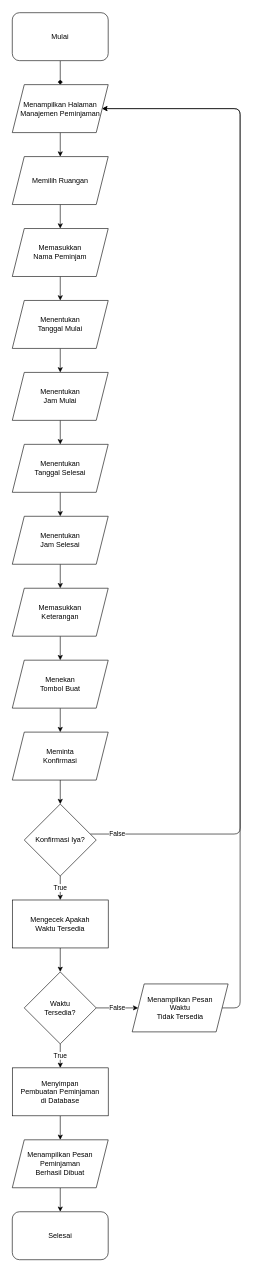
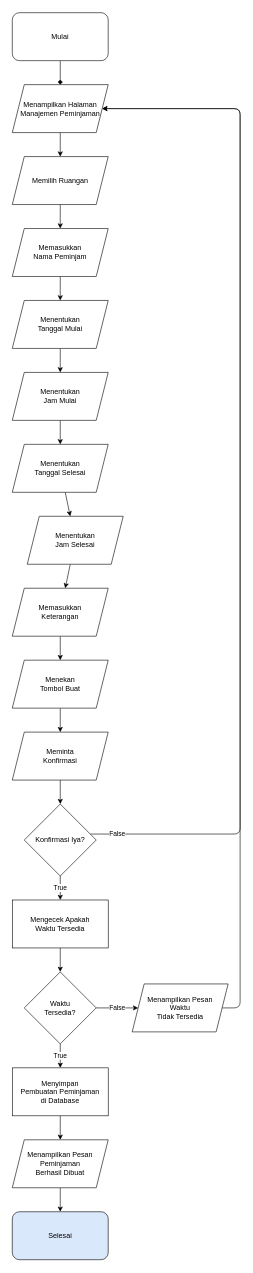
  <mxCell id="0" />
  <mxCell id="1" parent="0" />
  <mxCell id="2" style="edgeStyle=orthogonalEdgeStyle;html=1;entryX=0.5;entryY=0;entryDx=0;entryDy=0;endArrow=diamond;" parent="1" source="3" target="5" edge="1"><mxGeometry relative="1" as="geometry" /></mxCell>
  <mxCell id="3" value="Mulai" style="rounded=1;whiteSpace=wrap;html=1;" parent="1" vertex="1"><mxGeometry x="20" y="20" width="160" height="80" as="geometry" /></mxCell>
  <mxCell id="4" value="" style="edgeStyle=none;html=1;" parent="1" source="5" target="33" edge="1"><mxGeometry relative="1" as="geometry" /></mxCell>
  <mxCell id="5" value="Menampilkan Halaman&lt;br&gt;Manajemen Peminjaman" style="shape=parallelogram;perimeter=parallelogramPerimeter;whiteSpace=wrap;html=1;fixedSize=1;" parent="1" vertex="1"><mxGeometry x="20" y="140" width="160" height="80" as="geometry" /></mxCell>
  <mxCell id="6" style="edgeStyle=orthogonalEdgeStyle;html=1;entryX=0.5;entryY=0;entryDx=0;entryDy=0;" parent="1" source="7" target="9" edge="1"><mxGeometry relative="1" as="geometry" /></mxCell>
  <mxCell id="7" value="Memasukkan&lt;br&gt;Nama Peminjam" style="shape=parallelogram;perimeter=parallelogramPerimeter;whiteSpace=wrap;html=1;fixedSize=1;" parent="1" vertex="1"><mxGeometry x="20" y="380" width="160" height="80" as="geometry" /></mxCell>
  <mxCell id="8" value="" style="edgeStyle=none;html=1;" edge="1" parent="1" source="9" target="37"><mxGeometry relative="1" as="geometry" /></mxCell>
  <mxCell id="9" value="Menentukan&lt;br&gt;Tanggal Mulai" style="shape=parallelogram;perimeter=parallelogramPerimeter;whiteSpace=wrap;html=1;fixedSize=1;" parent="1" vertex="1"><mxGeometry x="20" y="500" width="160" height="80" as="geometry" /></mxCell>
  <mxCell id="10" value="" style="edgeStyle=orthogonalEdgeStyle;html=1;" parent="1" source="11" target="13" edge="1"><mxGeometry relative="1" as="geometry" /></mxCell>
  <mxCell id="11" value="Menekan&lt;br&gt;Tombol Buat" style="shape=parallelogram;perimeter=parallelogramPerimeter;whiteSpace=wrap;html=1;fixedSize=1;" parent="1" vertex="1"><mxGeometry x="20" y="1100" width="160" height="80" as="geometry" /></mxCell>
  <mxCell id="12" value="" style="edgeStyle=orthogonalEdgeStyle;html=1;" parent="1" source="13" target="17" edge="1"><mxGeometry relative="1" as="geometry" /></mxCell>
  <mxCell id="13" value="Meminta&lt;br&gt;Konfirmasi" style="shape=parallelogram;perimeter=parallelogramPerimeter;whiteSpace=wrap;html=1;fixedSize=1;" parent="1" vertex="1"><mxGeometry x="20" y="1220" width="160" height="80" as="geometry" /></mxCell>
  <mxCell id="14" value="True" style="edgeStyle=orthogonalEdgeStyle;html=1;" parent="1" source="17" target="19" edge="1"><mxGeometry relative="1" as="geometry" /></mxCell>
  <mxCell id="15" style="edgeStyle=orthogonalEdgeStyle;html=1;entryX=1;entryY=0.5;entryDx=0;entryDy=0;" parent="1" source="17" target="5" edge="1"><mxGeometry relative="1" as="geometry"><Array as="points"><mxPoint x="400" y="1390" /><mxPoint x="400" y="180" /></Array></mxGeometry></mxCell>
  <mxCell id="16" value="False" style="edgeLabel;html=1;align=center;verticalAlign=middle;resizable=0;points=[];" parent="15" vertex="1" connectable="0"><mxGeometry x="-0.948" y="2" relative="1" as="geometry"><mxPoint as="offset" /></mxGeometry></mxCell>
  <mxCell id="17" value="Konfirmasi Iya?" style="rhombus;whiteSpace=wrap;html=1;" parent="1" vertex="1"><mxGeometry x="40" y="1340" width="120" height="120" as="geometry" /></mxCell>
  <mxCell id="18" value="" style="edgeStyle=orthogonalEdgeStyle;html=1;" parent="1" source="19" target="22" edge="1"><mxGeometry relative="1" as="geometry" /></mxCell>
  <mxCell id="19" value="Mengecek Apakah&lt;br&gt;Waktu Tersedia" style="rounded=0;whiteSpace=wrap;html=1;" parent="1" vertex="1"><mxGeometry x="20" y="1500" width="160" height="80" as="geometry" /></mxCell>
  <mxCell id="20" value="False" style="edgeStyle=orthogonalEdgeStyle;html=1;entryX=0;entryY=0.5;entryDx=0;entryDy=0;" parent="1" source="22" target="24" edge="1"><mxGeometry relative="1" as="geometry" /></mxCell>
  <mxCell id="21" value="True" style="edgeStyle=orthogonalEdgeStyle;html=1;entryX=0.5;entryY=0;entryDx=0;entryDy=0;" parent="1" source="22" target="26" edge="1"><mxGeometry relative="1" as="geometry"><mxPoint x="100" y="1780" as="targetPoint" /></mxGeometry></mxCell>
  <mxCell id="22" value="Waktu&lt;br&gt;Tersedia?" style="rhombus;whiteSpace=wrap;html=1;" parent="1" vertex="1"><mxGeometry x="40" y="1620" width="120" height="120" as="geometry" /></mxCell>
  <mxCell id="23" style="edgeStyle=orthogonalEdgeStyle;html=1;entryX=1;entryY=0.5;entryDx=0;entryDy=0;" parent="1" source="24" target="5" edge="1"><mxGeometry relative="1" as="geometry"><Array as="points"><mxPoint x="400" y="1680" /><mxPoint x="400" y="180" /></Array></mxGeometry></mxCell>
  <mxCell id="24" value="Menampilkan Pesan&lt;br&gt;Waktu&lt;br&gt;Tidak Tersedia" style="shape=parallelogram;perimeter=parallelogramPerimeter;whiteSpace=wrap;html=1;fixedSize=1;" parent="1" vertex="1"><mxGeometry x="220" y="1640" width="160" height="80" as="geometry" /></mxCell>
  <mxCell id="25" value="" style="edgeStyle=orthogonalEdgeStyle;html=1;" parent="1" source="26" target="28" edge="1"><mxGeometry relative="1" as="geometry" /></mxCell>
  <mxCell id="26" value="Menyimpan&lt;br&gt;Pembuatan Peminjaman&lt;br&gt;di Database" style="rounded=0;whiteSpace=wrap;html=1;" parent="1" vertex="1"><mxGeometry x="20" y="1780" width="160" height="80" as="geometry" /></mxCell>
  <mxCell id="27" value="" style="edgeStyle=orthogonalEdgeStyle;html=1;" parent="1" source="28" target="29" edge="1"><mxGeometry relative="1" as="geometry" /></mxCell>
  <mxCell id="28" value="Menampilkan Pesan&lt;br&gt;Peminjaman&lt;br&gt;Berhasil Dibuat" style="shape=parallelogram;perimeter=parallelogramPerimeter;whiteSpace=wrap;html=1;fixedSize=1;" parent="1" vertex="1"><mxGeometry x="20" y="1900" width="160" height="80" as="geometry" /></mxCell>
- <mxCell id="29" value="Selesai" style="rounded=1;whiteSpace=wrap;html=1;" parent="1" vertex="1"><mxGeometry x="20" y="2020" width="160" height="80" as="geometry" /></mxCell>
+ <mxCell id="29" value="Selesai" style="rounded=1;whiteSpace=wrap;html=1;fillColor=#dae8fc;" parent="1" vertex="1"><mxGeometry x="20" y="2020" width="160" height="80" as="geometry" /></mxCell>
  <mxCell id="30" value="" style="edgeStyle=none;html=1;" edge="1" parent="1" source="31" target="39"><mxGeometry relative="1" as="geometry" /></mxCell>
  <mxCell id="31" value="Menentukan&lt;br&gt;Tanggal Selesai" style="shape=parallelogram;perimeter=parallelogramPerimeter;whiteSpace=wrap;html=1;fixedSize=1;" parent="1" vertex="1"><mxGeometry x="20" y="740" width="160" height="80" as="geometry" /></mxCell>
  <mxCell id="32" value="" style="edgeStyle=none;html=1;" parent="1" source="33" target="7" edge="1"><mxGeometry relative="1" as="geometry" /></mxCell>
  <mxCell id="33" value="Memilih Ruangan" style="shape=parallelogram;perimeter=parallelogramPerimeter;whiteSpace=wrap;html=1;fixedSize=1;" parent="1" vertex="1"><mxGeometry x="20" y="260" width="160" height="80" as="geometry" /></mxCell>
  <mxCell id="34" value="" style="edgeStyle=none;html=1;" parent="1" source="35" target="11" edge="1"><mxGeometry relative="1" as="geometry" /></mxCell>
  <mxCell id="35" value="Memasukkan&lt;br&gt;Keterangan" style="shape=parallelogram;perimeter=parallelogramPerimeter;whiteSpace=wrap;html=1;fixedSize=1;" parent="1" vertex="1"><mxGeometry x="20" y="980" width="160" height="80" as="geometry" /></mxCell>
  <mxCell id="36" value="" style="edgeStyle=none;html=1;" edge="1" parent="1" source="37" target="31"><mxGeometry relative="1" as="geometry" /></mxCell>
  <mxCell id="37" value="Menentukan&lt;br&gt;Jam Mulai" style="shape=parallelogram;perimeter=parallelogramPerimeter;whiteSpace=wrap;html=1;fixedSize=1;" vertex="1" parent="1"><mxGeometry x="20" y="620" width="160" height="80" as="geometry" /></mxCell>
  <mxCell id="38" value="" style="edgeStyle=none;html=1;" edge="1" parent="1" source="39" target="35"><mxGeometry relative="1" as="geometry" /></mxCell>
- <mxCell id="39" value="Menentukan&lt;br&gt;Jam Selesai" style="shape=parallelogram;perimeter=parallelogramPerimeter;whiteSpace=wrap;html=1;fixedSize=1;" vertex="1" parent="1"><mxGeometry x="20" y="860" width="160" height="80" as="geometry" /></mxCell>
+ <mxCell id="39" value="Menentukan&lt;br&gt;Jam Selesai" style="shape=parallelogram;perimeter=parallelogramPerimeter;whiteSpace=wrap;html=1;fixedSize=1;" vertex="1" parent="1"><mxGeometry x="45" y="860" width="160" height="80" as="geometry" /></mxCell>
